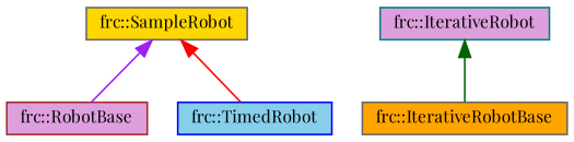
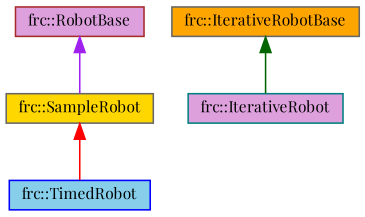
  digraph {
    fontname="Playfair Display"
    rankdir=TB
    node [color=gray40 fillcolor=plum fontname="Playfair Display" fontsize=10 shape=record style=filled]
    edge [dir=back fontname="Playfair Display" fontsize=10 labelfontname=Helvetica labelfontsize=10 style=solid]
    n1 [color=brown height=0.2 label="frc::RobotBase" width=0.4]
    n2 [fillcolor=gold height=0.2 label="frc::SampleRobot" width=0.4]
    n3 [fillcolor=orange height=0.2 label="frc::IterativeRobotBase" width=0.4]
    n4 [color=teal height=0.2 label="frc::IterativeRobot" width=0.4]
    n5 [color=blue fillcolor=skyblue height=0.2 label="frc::TimedRobot" width=0.4]
-   n2 -> n1 [color=purple]
+   n1 -> n2 [color=purple]
    n2 -> n5 [color=red]
-   n4 -> n3 [color=darkgreen]
+   n3 -> n4 [color=darkgreen]
  }
